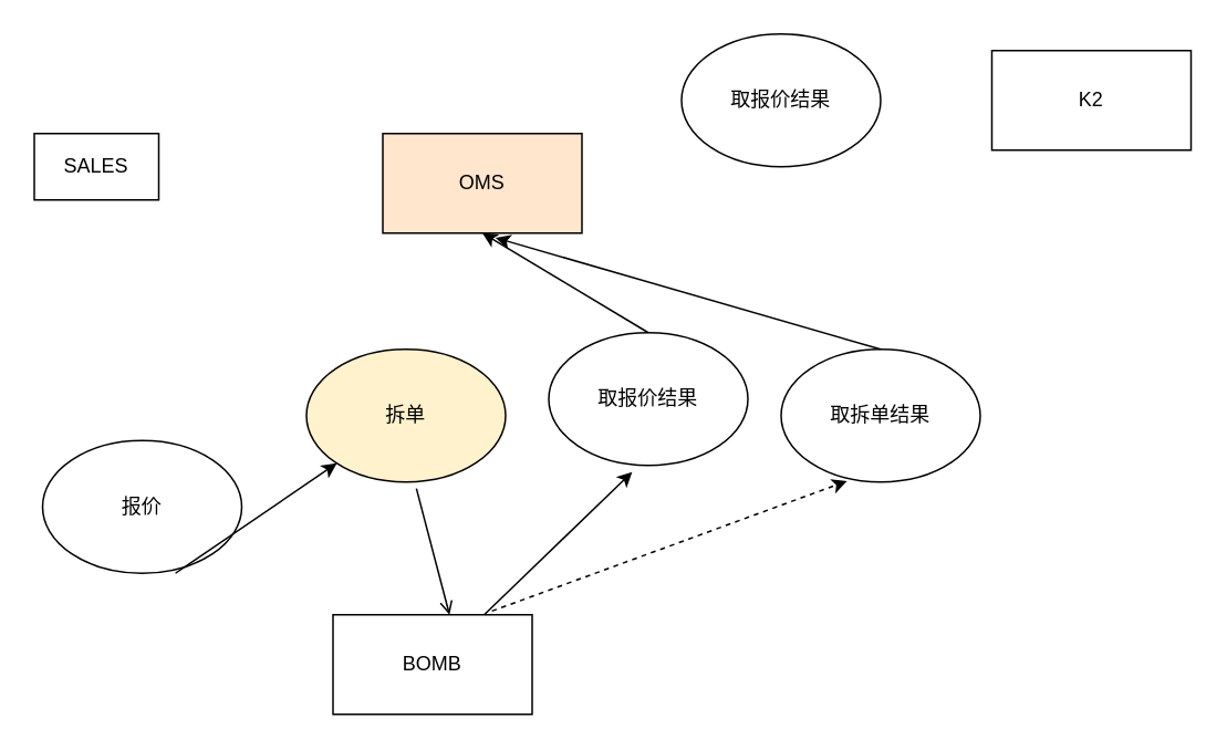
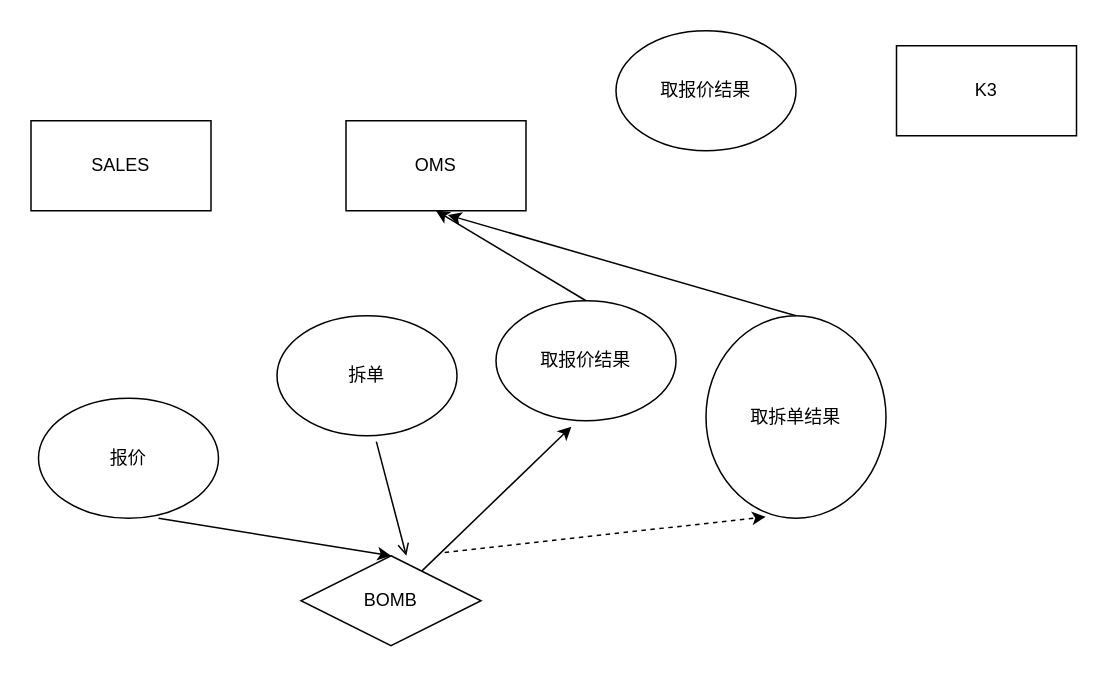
  <mxCell id="0" />
  <mxCell id="1" parent="0" />
- <mxCell id="2" value="SALES" style="rounded=0;whiteSpace=wrap;html=1;" vertex="1" parent="1"><mxGeometry x="20" y="80" width="75" height="40" as="geometry" /></mxCell>
- <mxCell id="3" value="OMS" style="rounded=0;whiteSpace=wrap;html=1;fillColor=#ffe6cc;" vertex="1" parent="1"><mxGeometry x="230" y="80" width="120" height="60" as="geometry" /></mxCell>
- <mxCell id="4" value="BOMB" style="rounded=0;whiteSpace=wrap;html=1;" vertex="1" parent="1"><mxGeometry x="200" y="370" width="120" height="60" as="geometry" /></mxCell>
+ <mxCell id="2" value="SALES" style="rounded=0;whiteSpace=wrap;html=1;" vertex="1" parent="1"><mxGeometry x="20" y="80" width="120" height="60" as="geometry" /></mxCell>
+ <mxCell id="3" value="OMS" style="rounded=0;whiteSpace=wrap;html=1;" vertex="1" parent="1"><mxGeometry x="230" y="80" width="120" height="60" as="geometry" /></mxCell>
+ <mxCell id="4" value="BOMB" style="rhombus;whiteSpace=wrap;html=1;" vertex="1" parent="1"><mxGeometry x="200" y="370" width="120" height="60" as="geometry" /></mxCell>
  <mxCell id="5" value="报价" style="ellipse;whiteSpace=wrap;html=1;" vertex="1" parent="1"><mxGeometry x="25" y="265" width="120" height="80" as="geometry" /></mxCell>
- <mxCell id="6" value="拆单" style="ellipse;whiteSpace=wrap;html=1;fillColor=#fff2cc;" vertex="1" parent="1"><mxGeometry x="184" y="210" width="120" height="80" as="geometry" /></mxCell>
+ <mxCell id="6" value="拆单" style="ellipse;whiteSpace=wrap;html=1;" vertex="1" parent="1"><mxGeometry x="184" y="210" width="120" height="80" as="geometry" /></mxCell>
  <mxCell id="7" value="取报价结果" style="ellipse;whiteSpace=wrap;html=1;" vertex="1" parent="1"><mxGeometry x="330" y="200" width="120" height="80" as="geometry" /></mxCell>
- <mxCell id="8" value="取拆单结果" style="ellipse;whiteSpace=wrap;html=1;" vertex="1" parent="1"><mxGeometry x="470" y="210" width="120" height="80" as="geometry" /></mxCell>
- <mxCell id="9" value="" style="endArrow=classic;html=1;rounded=0;exitX=0.667;exitY=1;exitDx=0;exitDy=0;exitPerimeter=0;" edge="1" parent="1" source="5" target="6"><mxGeometry width="50" height="50" relative="1" as="geometry"><mxPoint x="220" y="320" as="sourcePoint" /><mxPoint x="310" y="260" as="targetPoint" /></mxGeometry></mxCell>
+ <mxCell id="8" value="取拆单结果" style="ellipse;whiteSpace=wrap;html=1;" vertex="1" parent="1"><mxGeometry x="470" y="210" width="120" height="135" as="geometry" /></mxCell>
+ <mxCell id="9" value="" style="endArrow=classic;html=1;rounded=0;exitX=0.667;exitY=1;exitDx=0;exitDy=0;exitPerimeter=0;entryX=0.5;entryY=0;entryDx=0;entryDy=0;" edge="1" parent="1" source="5" target="4"><mxGeometry width="50" height="50" relative="1" as="geometry"><mxPoint x="220" y="320" as="sourcePoint" /><mxPoint x="310" y="260" as="targetPoint" /></mxGeometry></mxCell>
  <mxCell id="10" value="" style="endArrow=open;html=1;rounded=0;exitX=0.552;exitY=1.049;exitDx=0;exitDy=0;exitPerimeter=0;entryX=0.585;entryY=0;entryDx=0;entryDy=0;entryPerimeter=0;" edge="1" parent="1" source="6" target="4"><mxGeometry width="50" height="50" relative="1" as="geometry"><mxPoint x="140.04" y="300" as="sourcePoint" /><mxPoint x="260" y="370" as="targetPoint" /></mxGeometry></mxCell>
  <mxCell id="11" value="" style="endArrow=classic;html=1;rounded=0;entryX=0.419;entryY=1.049;entryDx=0;entryDy=0;entryPerimeter=0;" edge="1" parent="1" source="4" target="7"><mxGeometry width="50" height="50" relative="1" as="geometry"><mxPoint x="160.04" y="320" as="sourcePoint" /><mxPoint x="280" y="390" as="targetPoint" /></mxGeometry></mxCell>
  <mxCell id="12" value="" style="endArrow=classic;html=1;rounded=0;entryX=0.331;entryY=0.993;entryDx=0;entryDy=0;entryPerimeter=0;exitX=0.798;exitY=-0.037;exitDx=0;exitDy=0;exitPerimeter=0;dashed=1;" edge="1" parent="1" source="4" target="8"><mxGeometry width="50" height="50" relative="1" as="geometry"><mxPoint x="297" y="360" as="sourcePoint" /><mxPoint x="390.28" y="293.92" as="targetPoint" /></mxGeometry></mxCell>
- <mxCell id="13" value="K2" style="rounded=0;whiteSpace=wrap;html=1;" vertex="1" parent="1"><mxGeometry x="597" y="30" width="120" height="60" as="geometry" /></mxCell>
+ <mxCell id="13" value="K3" style="rounded=0;whiteSpace=wrap;html=1;" vertex="1" parent="1"><mxGeometry x="597" y="30" width="120" height="60" as="geometry" /></mxCell>
  <mxCell id="14" value="" style="endArrow=classic;html=1;rounded=0;entryX=0.5;entryY=1;entryDx=0;entryDy=0;exitX=0.5;exitY=0;exitDx=0;exitDy=0;" edge="1" parent="1" source="7" target="3"><mxGeometry width="50" height="50" relative="1" as="geometry"><mxPoint x="301.085" y="380" as="sourcePoint" /><mxPoint x="390.28" y="293.92" as="targetPoint" /></mxGeometry></mxCell>
  <mxCell id="15" value="" style="endArrow=classic;html=1;rounded=0;entryX=0.566;entryY=1.047;entryDx=0;entryDy=0;exitX=0.5;exitY=0;exitDx=0;exitDy=0;entryPerimeter=0;" edge="1" parent="1" source="8" target="3"><mxGeometry width="50" height="50" relative="1" as="geometry"><mxPoint x="400" y="210" as="sourcePoint" /><mxPoint x="300" y="150" as="targetPoint" /></mxGeometry></mxCell>
  <mxCell id="16" value="取报价结果" style="ellipse;whiteSpace=wrap;html=1;" vertex="1" parent="1"><mxGeometry x="410" y="20" width="120" height="80" as="geometry" /></mxCell>
